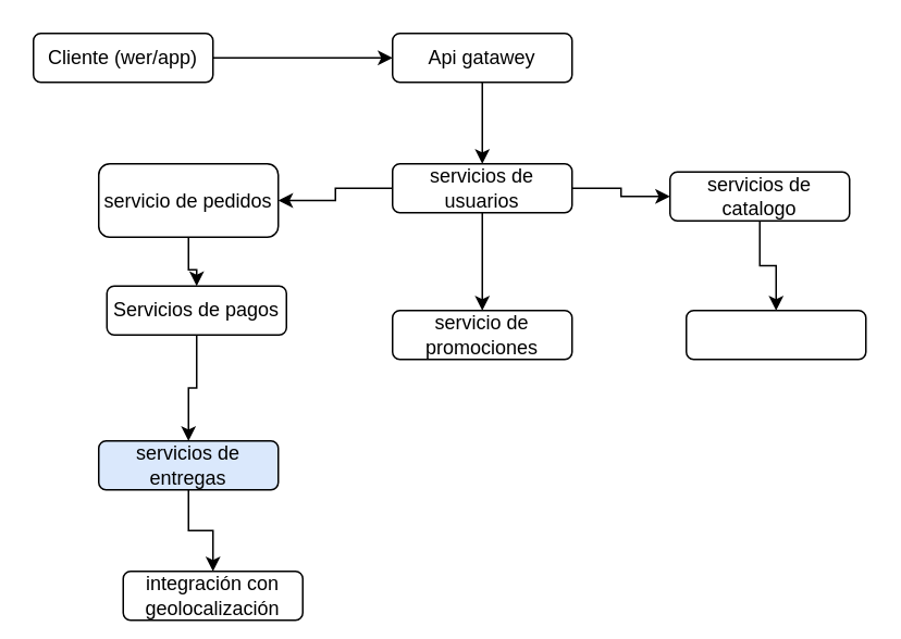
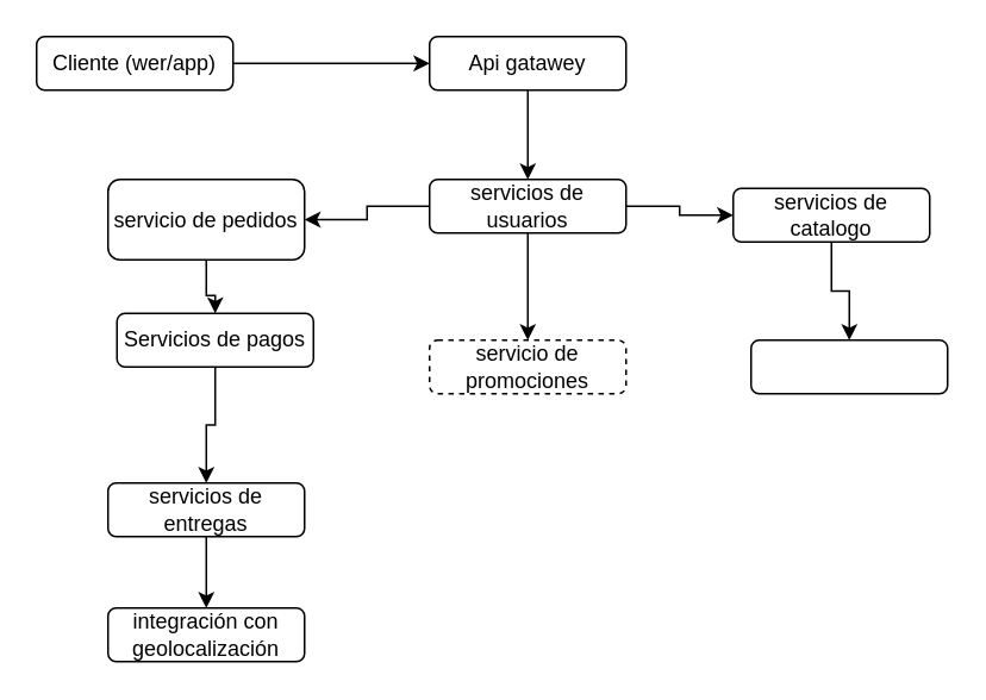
  <mxCell id="0" />
  <mxCell id="1" parent="0" />
  <mxCell id="2" value="" style="edgeStyle=orthogonalEdgeStyle;rounded=0;orthogonalLoop=1;jettySize=auto;html=1;" edge="1" parent="1" source="3" target="15"><mxGeometry relative="1" as="geometry" /></mxCell>
  <mxCell id="3" value="Cliente (wer/app)" style="rounded=1;whiteSpace=wrap;html=1;" vertex="1" parent="1"><mxGeometry x="20" y="20" width="110" height="30" as="geometry" /></mxCell>
- <mxCell id="4" value="servicio de promociones" style="rounded=1;whiteSpace=wrap;html=1;" vertex="1" parent="1"><mxGeometry x="240" y="190" width="110" height="30" as="geometry" /></mxCell>
+ <mxCell id="4" value="servicio de promociones" style="rounded=1;whiteSpace=wrap;html=1;dashed=1;" vertex="1" parent="1"><mxGeometry x="240" y="190" width="110" height="30" as="geometry" /></mxCell>
  <mxCell id="5" value="" style="rounded=1;whiteSpace=wrap;html=1;" vertex="1" parent="1"><mxGeometry x="420" y="190" width="110" height="30" as="geometry" /></mxCell>
  <mxCell id="6" value="" style="edgeStyle=orthogonalEdgeStyle;rounded=0;orthogonalLoop=1;jettySize=auto;html=1;" edge="1" parent="1" source="7" target="5"><mxGeometry relative="1" as="geometry" /></mxCell>
  <mxCell id="7" value="servicios de catalogo" style="rounded=1;whiteSpace=wrap;html=1;" vertex="1" parent="1"><mxGeometry x="410" y="105" width="110" height="30" as="geometry" /></mxCell>
  <mxCell id="8" value="" style="edgeStyle=orthogonalEdgeStyle;rounded=0;orthogonalLoop=1;jettySize=auto;html=1;" edge="1" parent="1" source="9" target="19"><mxGeometry relative="1" as="geometry" /></mxCell>
  <mxCell id="9" value="servicio de pedidos" style="rounded=1;whiteSpace=wrap;html=1;" vertex="1" parent="1"><mxGeometry x="60" y="100" width="110" height="45" as="geometry" /></mxCell>
  <mxCell id="10" value="" style="edgeStyle=orthogonalEdgeStyle;rounded=0;orthogonalLoop=1;jettySize=auto;html=1;" edge="1" parent="1" source="13" target="9"><mxGeometry relative="1" as="geometry" /></mxCell>
  <mxCell id="11" value="" style="edgeStyle=orthogonalEdgeStyle;rounded=0;orthogonalLoop=1;jettySize=auto;html=1;" edge="1" parent="1" source="13" target="7"><mxGeometry relative="1" as="geometry" /></mxCell>
  <mxCell id="12" value="" style="edgeStyle=orthogonalEdgeStyle;rounded=0;orthogonalLoop=1;jettySize=auto;html=1;" edge="1" parent="1" source="13" target="4"><mxGeometry relative="1" as="geometry" /></mxCell>
  <mxCell id="13" value="servicios de usuarios" style="rounded=1;whiteSpace=wrap;html=1;" vertex="1" parent="1"><mxGeometry x="240" y="100" width="110" height="30" as="geometry" /></mxCell>
  <mxCell id="14" value="" style="edgeStyle=orthogonalEdgeStyle;rounded=0;orthogonalLoop=1;jettySize=auto;html=1;" edge="1" parent="1" source="15" target="13"><mxGeometry relative="1" as="geometry" /></mxCell>
  <mxCell id="15" value="Api gatawey" style="rounded=1;whiteSpace=wrap;html=1;" vertex="1" parent="1"><mxGeometry x="240" y="20" width="110" height="30" as="geometry" /></mxCell>
  <mxCell id="16" value="" style="edgeStyle=orthogonalEdgeStyle;rounded=0;orthogonalLoop=1;jettySize=auto;html=1;" edge="1" parent="1" source="17" target="20"><mxGeometry relative="1" as="geometry" /></mxCell>
- <mxCell id="17" value="servicios de entregas" style="rounded=1;whiteSpace=wrap;html=1;fillColor=#dae8fc;" vertex="1" parent="1"><mxGeometry x="60" y="270" width="110" height="30" as="geometry" /></mxCell>
+ <mxCell id="17" value="servicios de entregas" style="rounded=1;whiteSpace=wrap;html=1;" vertex="1" parent="1"><mxGeometry x="60" y="270" width="110" height="30" as="geometry" /></mxCell>
  <mxCell id="18" value="" style="edgeStyle=orthogonalEdgeStyle;rounded=0;orthogonalLoop=1;jettySize=auto;html=1;" edge="1" parent="1" source="19" target="17"><mxGeometry relative="1" as="geometry" /></mxCell>
  <mxCell id="19" value="Servicios de pagos" style="rounded=1;whiteSpace=wrap;html=1;" vertex="1" parent="1"><mxGeometry x="65" y="175" width="110" height="30" as="geometry" /></mxCell>
- <mxCell id="20" value="integración con geolocalización" style="rounded=1;whiteSpace=wrap;html=1;" vertex="1" parent="1"><mxGeometry x="75" y="350" width="110" height="30" as="geometry" /></mxCell>
+ <mxCell id="20" value="integración con geolocalización" style="rounded=1;whiteSpace=wrap;html=1;" vertex="1" parent="1"><mxGeometry x="60" y="340" width="110" height="30" as="geometry" /></mxCell>
